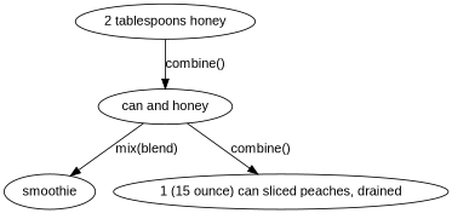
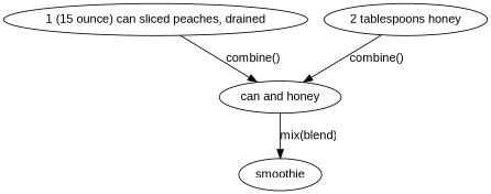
  digraph {
    fontname="Liberation Sans"
    node [fontname="Liberation Sans"]
    edge [fontname="Liberation Sans"]
    n1 [label="can and honey"]
    n2 [label=smoothie]
    n3 [label="1 (15 ounce) can sliced peaches, drained"]
    n4 [label="2 tablespoons honey"]
    n1 -> n2 [label="mix(blend)"]
-   n1 -> n3 [label="combine()"]
+   n3 -> n1 [label="combine()"]
    n4 -> n1 [label="combine()"]
  }
